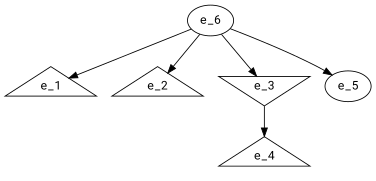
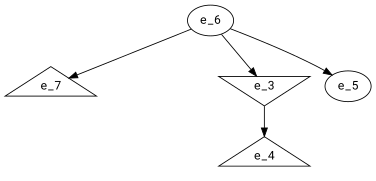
  digraph {
    fontname="Roboto Mono"
    node [fontname="Roboto Mono" shape=triangle]
    edge [fontname="Roboto Mono"]
    n1 [label=e_6 shape=""]
-   e_1
-   e_2
+   e_1 [label=e_7]
    e_3 [shape=invtriangle]
    e_5 [shape=""]
    e_4
    n1 -> e_1
-   n1 -> e_2
    n1 -> e_3
    n1 -> e_5
    e_3 -> e_4
  }
